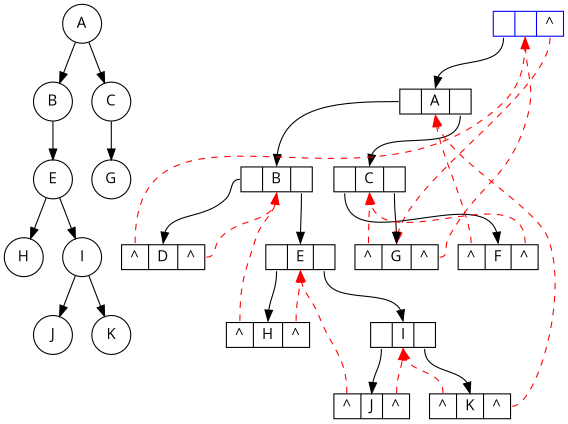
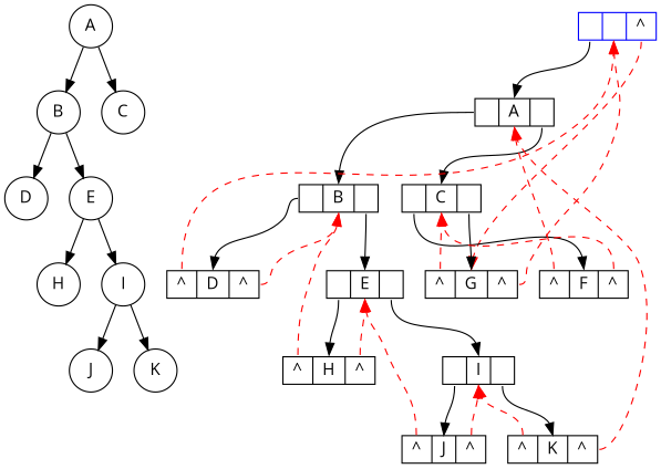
  digraph {
    fontname="Open Sans"
    ordering=out
    node [fontname="Open Sans" shape=record]
    edge [fontname="Open Sans" headport=f1 tailport=f0]
    A [shape=circle]
    B [shape=circle]
    C [shape=circle]
+   D [shape=circle]
    E [shape=circle]
-   G [shape=circle]
    H [shape=circle]
    I [shape=circle]
    J [shape=circle]
    K [shape=circle]
    n11 [color=blue height=.1 label="<f0> | <f1> |<f2> ^"]
    n12 [height=.1 label="<f0> | <f1> A | <f2> "]
    n13 [height=.1 label="<f0> ^ |<f1> G |<f2> ^"]
    n14 [height=.1 label="<f0> |<f1> B |<f2> "]
    n15 [height=.1 label="<f0> |<f1> C |<f2> "]
    n16 [height=.1 label="<f0> ^ |<f1> D |<f2> ^ "]
    n17 [height=.1 label="<f0> |<f1> E |<f2>  "]
    n18 [height=.1 label="<f0> ^ |<f1> F |<f2> ^"]
    n19 [height=.1 label="<f0> ^ |<f1> H |<f2> ^"]
    n20 [height=.1 label="<f0>  |<f1> I |<f2> "]
    n21 [height=.1 label="<f0> ^ |<f1> J|<f2> ^"]
    n22 [height=.1 label="<f0> ^ |<f1> K|<f2> ^"]
    A -> B
    A -> C
+   B -> D
    B -> E
-   C -> G
    E -> H
    E -> I
    I -> J
    I -> K
    n11 -> n12
    n11 -> n13 [color=red style=dashed tailport=f2]
    n12 -> n14
    n12 -> n15 [tailport=f2]
    n13 -> n11 [color=red style=dashed tailport=f2]
    n13 -> n15 [color=red style=dashed]
    n14 -> n16
    n14 -> n17 [tailport=f2]
    n15 -> n13 [tailport=f2]
    n15 -> n18
    n16 -> n11 [color=red style=dashed]
    n16 -> n14 [color=red style=dashed tailport=f2]
    n17 -> n19
    n17 -> n20 [tailport=f2]
    n18 -> n12 [color=red style=dashed]
    n18 -> n15 [color=red style=dashed tailport=f2]
    n19 -> n14 [color=red style=dashed]
    n19 -> n17 [color=red style=dashed tailport=f2]
    n20 -> n21
    n20 -> n22 [tailport=f2]
    n21 -> n17 [color=red style=dashed]
    n21 -> n20 [color=red style=dashed tailport=f2]
    n22 -> n12 [color=red style=dashed tailport=f2]
    n22 -> n20 [color=red style=dashed]
  }
